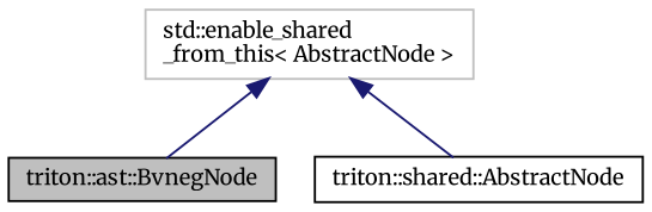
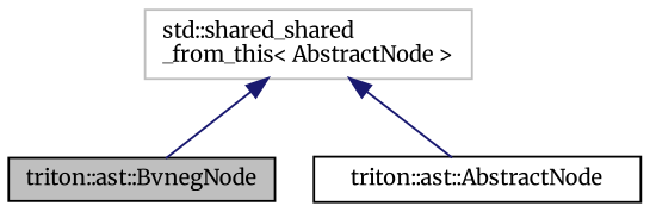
  digraph {
    fontname=Merriweather
    node [color=black fillcolor=white fontname=Merriweather fontsize=10 shape=record style=filled]
    edge [color=midnightblue dir=back fontname=Merriweather fontsize=10 labelfontname=Helvetica labelfontsize=10 style=solid]
    n1 [fillcolor=grey75 fontcolor=black height=0.2 label="triton::ast::BvnegNode" width=0.4]
-   n2 [height=0.2 label="triton::shared::AbstractNode" width=0.4]
-   n3 [color=grey75 height=0.2 label="std::enable_shared\l_from_this\< AbstractNode \>" width=0.4]
+   n2 [height=0.2 label="triton::ast::AbstractNode" width=0.4]
+   n3 [color=grey75 height=0.2 label="std::shared_shared\l_from_this\< AbstractNode \>" width=0.4]
    n3 -> n1
    n3 -> n2
  }
